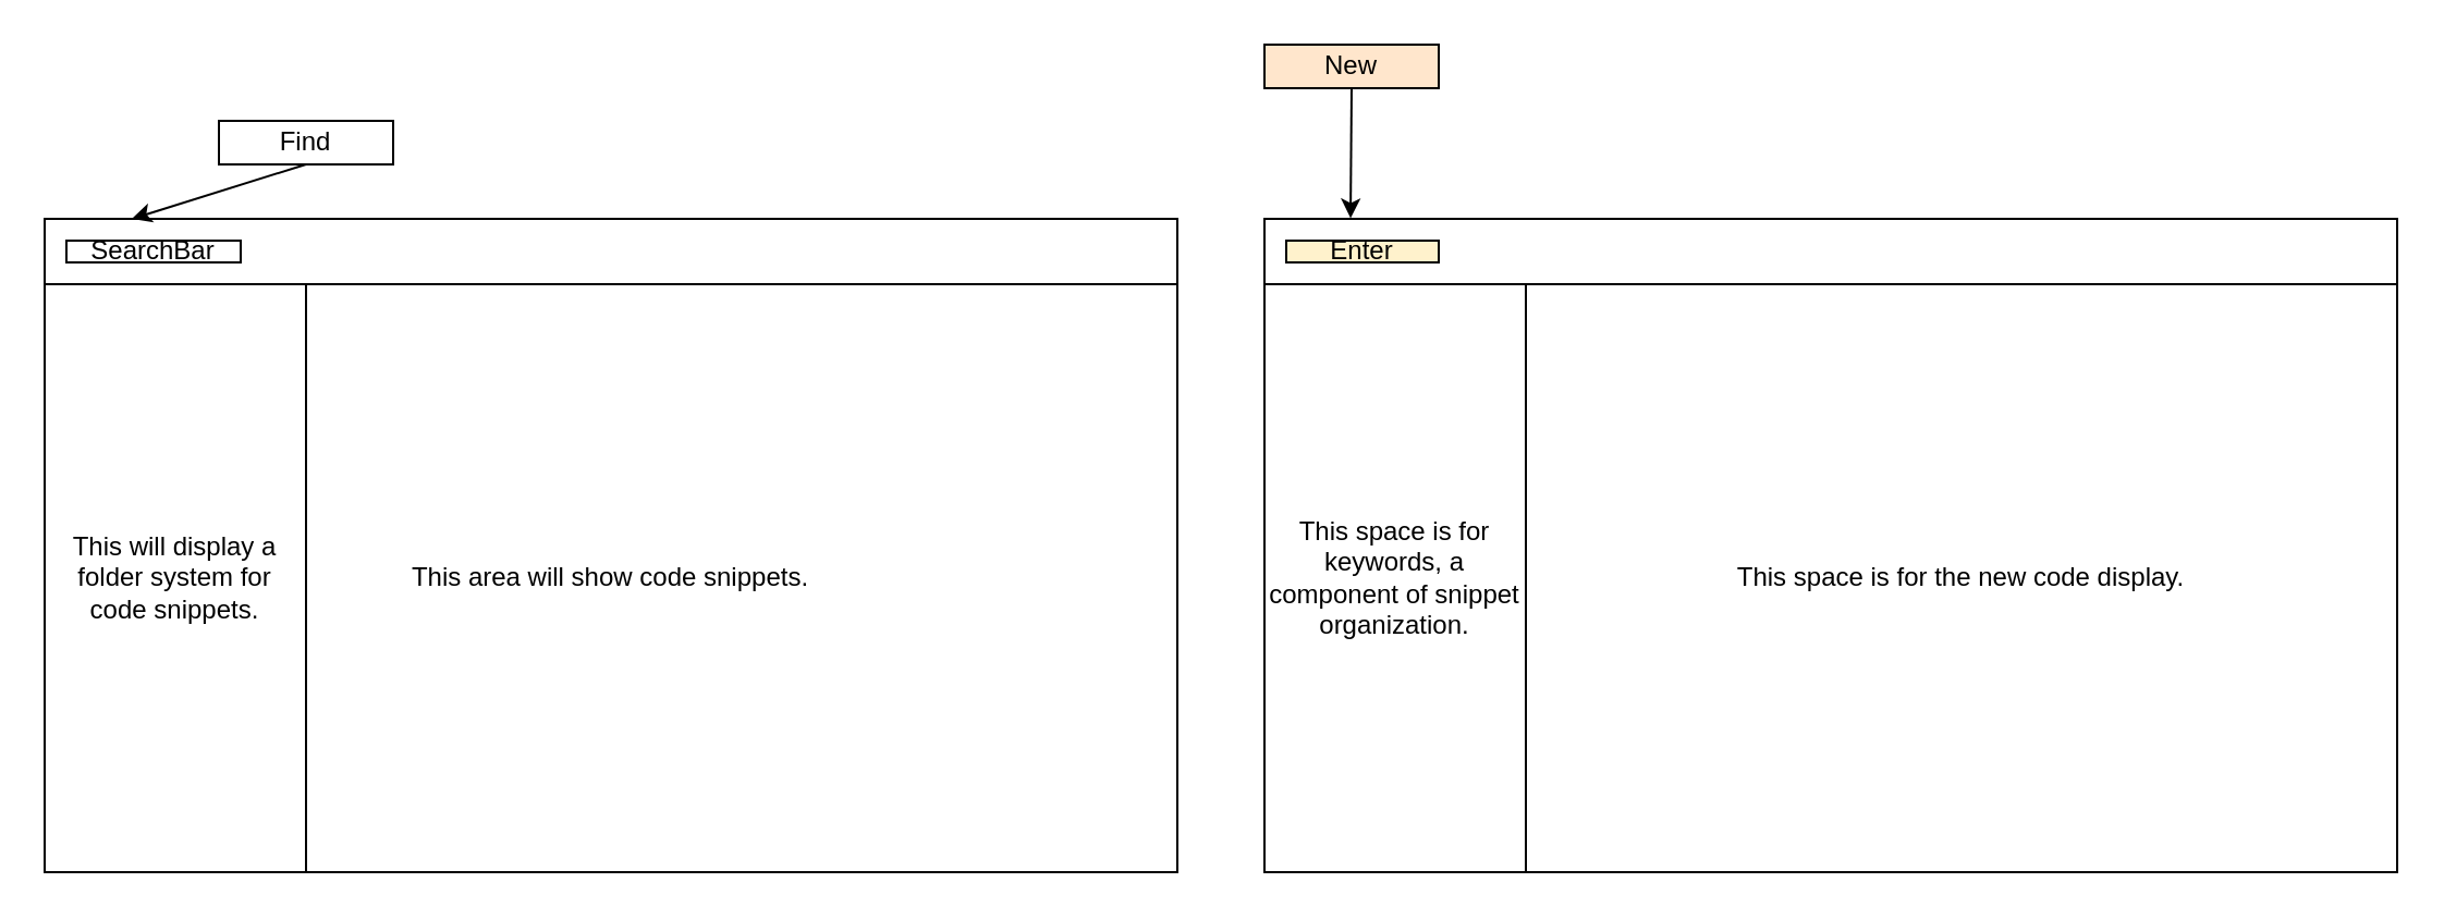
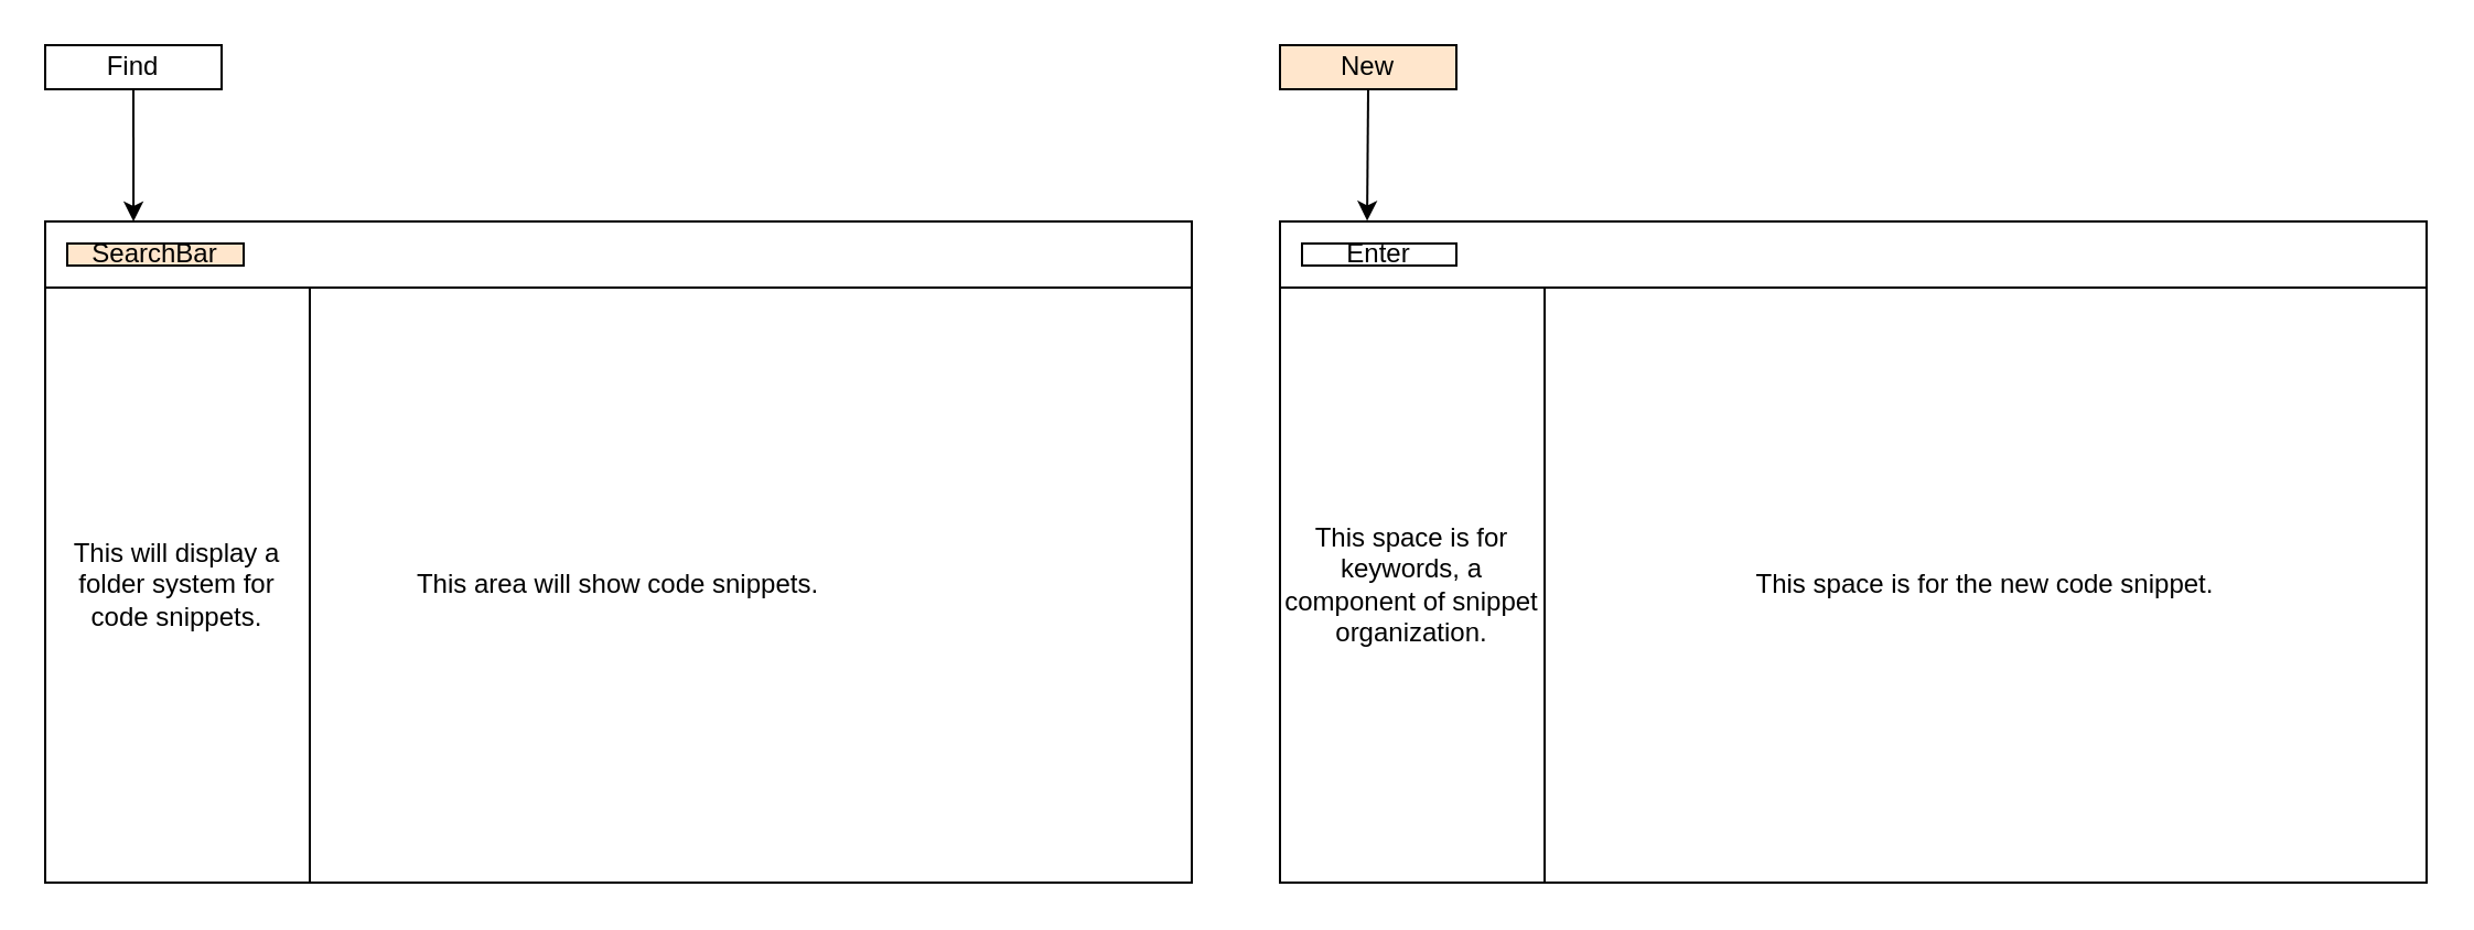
  <mxCell id="0" />
  <mxCell id="1" parent="0" />
  <mxCell id="2" value="" style="rounded=0;whiteSpace=wrap;html=1;" vertex="1" parent="1"><mxGeometry x="20" y="100" width="520" height="300" as="geometry" /></mxCell>
- <mxCell id="3" value="SearchBar" style="rounded=0;whiteSpace=wrap;html=1;" vertex="1" parent="1"><mxGeometry x="30" y="110" width="80" height="10" as="geometry" /></mxCell>
+ <mxCell id="3" value="SearchBar" style="rounded=0;whiteSpace=wrap;html=1;fillColor=#ffe6cc;" vertex="1" parent="1"><mxGeometry x="30" y="110" width="80" height="10" as="geometry" /></mxCell>
  <mxCell id="4" value="This area will show code snippets." style="rounded=0;whiteSpace=wrap;html=1;" vertex="1" parent="1"><mxGeometry x="20" y="130" width="520" height="270" as="geometry" /></mxCell>
  <mxCell id="5" value="This will display a folder system for code snippets." style="rounded=0;whiteSpace=wrap;html=1;" vertex="1" parent="1"><mxGeometry x="20" y="130" width="120" height="270" as="geometry" /></mxCell>
  <mxCell id="6" style="edgeStyle=none;html=1;exitX=0.5;exitY=1;exitDx=0;exitDy=0;entryX=0.077;entryY=0;entryDx=0;entryDy=0;entryPerimeter=0;" edge="1" parent="1" source="7" target="2"><mxGeometry relative="1" as="geometry" /></mxCell>
- <mxCell id="7" value="Find" style="rounded=0;whiteSpace=wrap;html=1;" vertex="1" parent="1"><mxGeometry x="100" y="55" width="80" height="20" as="geometry" /></mxCell>
+ <mxCell id="7" value="Find" style="rounded=0;whiteSpace=wrap;html=1;" vertex="1" parent="1"><mxGeometry x="20" y="20" width="80" height="20" as="geometry" /></mxCell>
  <mxCell id="8" style="edgeStyle=none;html=1;exitX=0.5;exitY=1;exitDx=0;exitDy=0;entryX=0.076;entryY=-0.001;entryDx=0;entryDy=0;entryPerimeter=0;" edge="1" parent="1" source="9" target="10"><mxGeometry relative="1" as="geometry" /></mxCell>
  <mxCell id="9" value="New" style="rounded=0;whiteSpace=wrap;html=1;fillColor=#ffe6cc;" vertex="1" parent="1"><mxGeometry x="580" y="20" width="80" height="20" as="geometry" /></mxCell>
  <mxCell id="10" value="" style="rounded=0;whiteSpace=wrap;html=1;" vertex="1" parent="1"><mxGeometry x="580" y="100" width="520" height="300" as="geometry" /></mxCell>
  <mxCell id="11" value="This space is for keywords, a component of snippet organization." style="rounded=0;whiteSpace=wrap;html=1;" vertex="1" parent="1"><mxGeometry x="580" y="130" width="120" height="270" as="geometry" /></mxCell>
- <mxCell id="12" value="This space is for the new code display." style="rounded=0;whiteSpace=wrap;html=1;" vertex="1" parent="1"><mxGeometry x="700" y="130" width="400" height="270" as="geometry" /></mxCell>
- <mxCell id="13" value="Enter" style="rounded=0;whiteSpace=wrap;html=1;fillColor=#fff2cc;" vertex="1" parent="1"><mxGeometry x="590" y="110" width="70" height="10" as="geometry" /></mxCell>
+ <mxCell id="12" value="This space is for the new code snippet." style="rounded=0;whiteSpace=wrap;html=1;" vertex="1" parent="1"><mxGeometry x="700" y="130" width="400" height="270" as="geometry" /></mxCell>
+ <mxCell id="13" value="Enter" style="rounded=0;whiteSpace=wrap;html=1;" vertex="1" parent="1"><mxGeometry x="590" y="110" width="70" height="10" as="geometry" /></mxCell>
